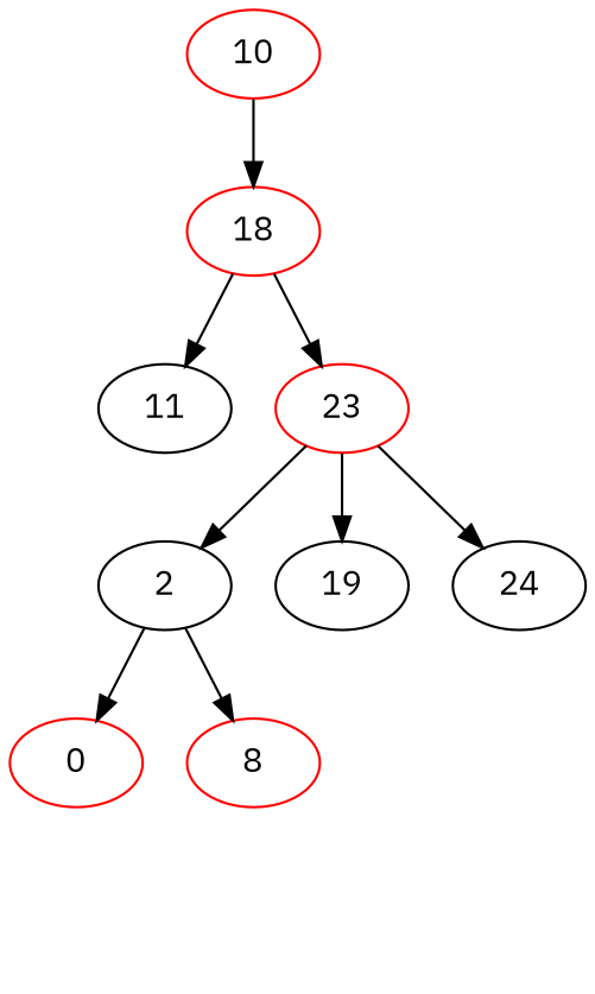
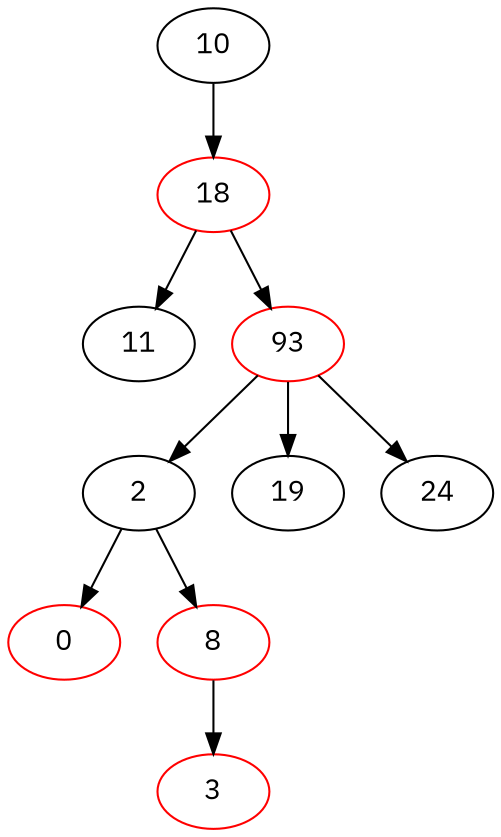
  digraph {
    fontname="IBM Plex Sans"
    node [color=red fontname="IBM Plex Sans"]
    edge [fontname="IBM Plex Sans"]
    18
-   10
+   10 [color=black]
    0
    2 [color=black]
    8
    11 [color=black]
-   23
+   23 [label=93]
+   3
    19 [color=black]
    24 [color=black]
    18 -> 11
    18 -> 23
    10 -> 18
    2 -> 0
    2 -> 8
+   8 -> 3
    23 -> 2
    23 -> 19
    23 -> 24
  }
